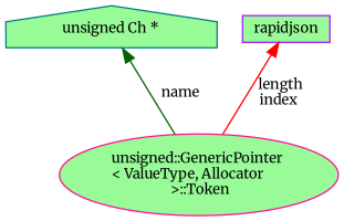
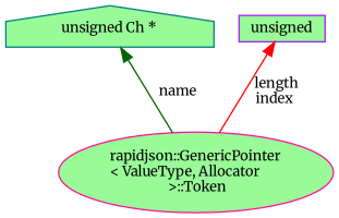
  digraph {
    fontname=Merriweather
    node [fillcolor=palegreen fontname=Merriweather fontsize=10 style=filled]
    edge [dir=back fontname=Merriweather fontsize=10 labelfontname=Helvetica labelfontsize=10 style=solid]
-   n1 [color=deeppink fontcolor=black height=0.2 label="unsigned::GenericPointer\l\< ValueType, Allocator\l \>::Token" shape=ellipse width=0.4]
+   n1 [color=deeppink fontcolor=black height=0.2 label="rapidjson::GenericPointer\l\< ValueType, Allocator\l \>::Token" shape=ellipse width=0.4]
    n2 [color=teal height=0.2 label="unsigned Ch *" shape=house width=0.4]
-   n3 [color=purple height=0.2 label=rapidjson shape=box width=0.4]
+   n3 [color=purple height=0.2 label=unsigned shape=box width=0.4]
    n2 -> n1 [color=darkgreen label=" name"]
    n3 -> n1 [color=red label=" length\nindex"]
  }
